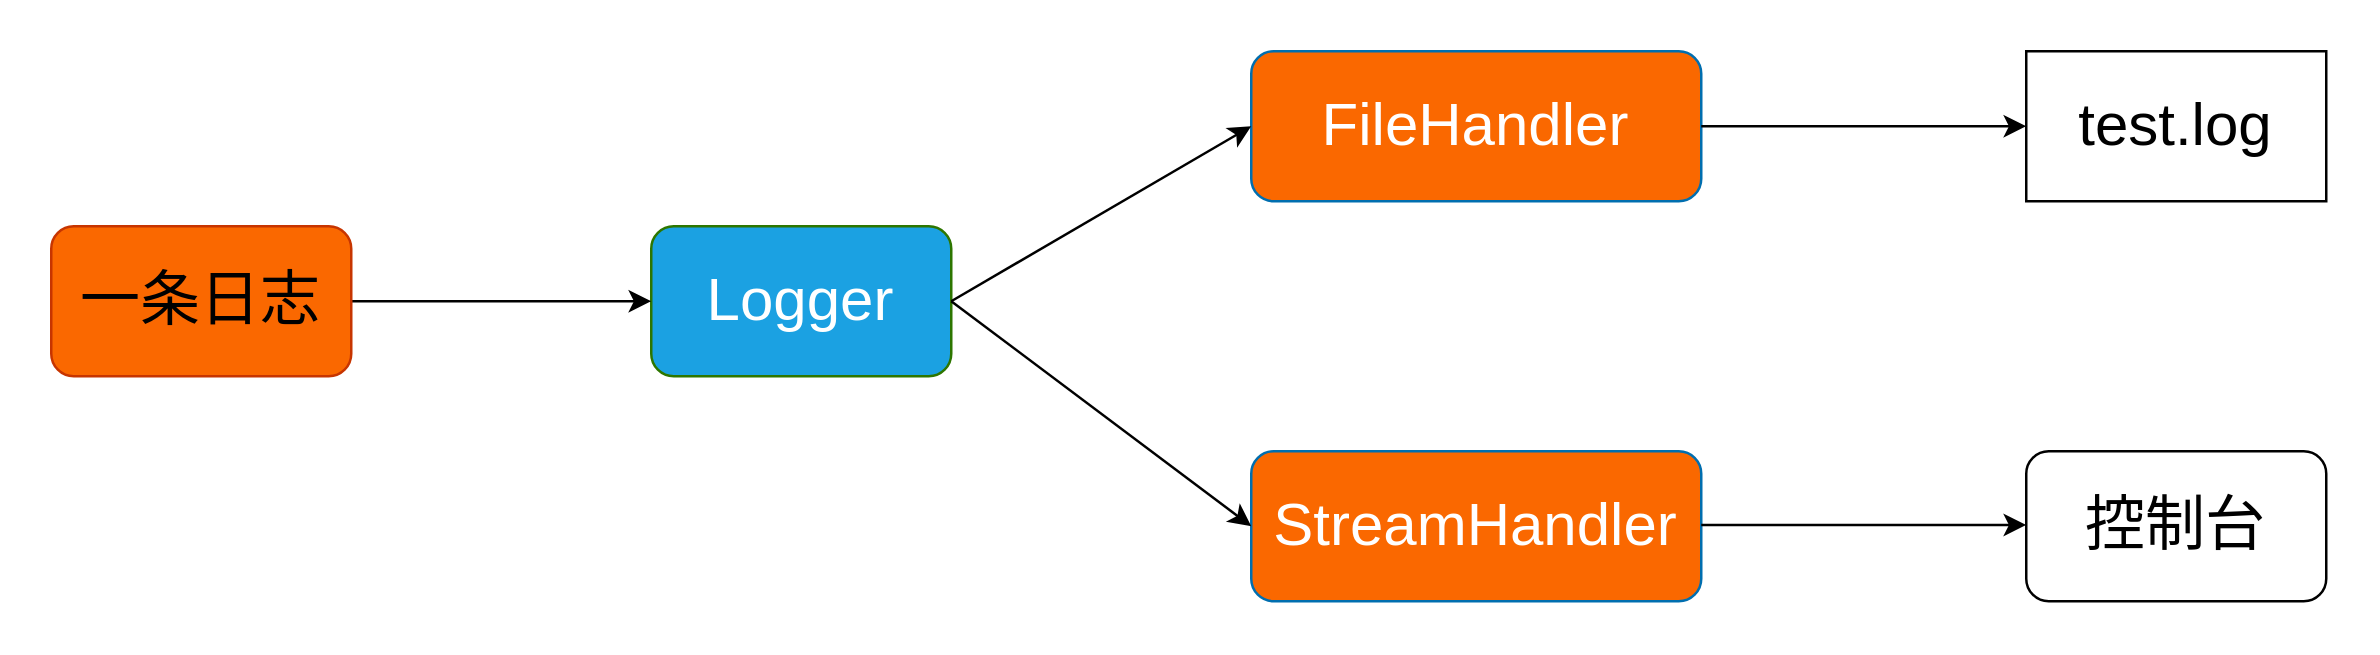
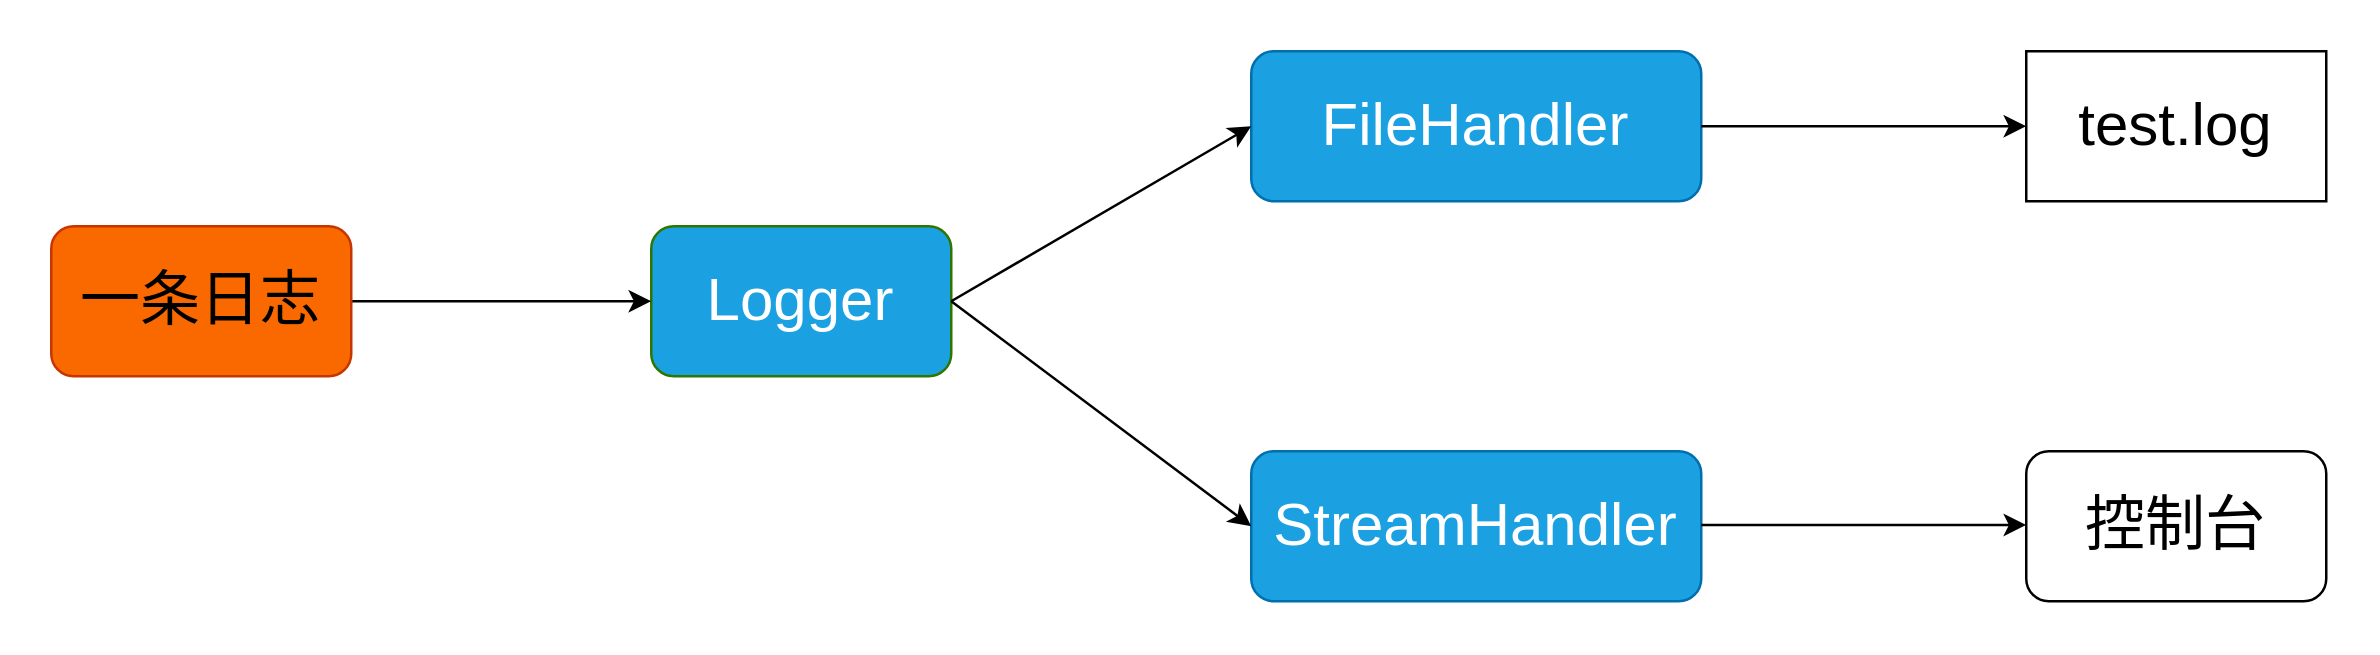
  <mxCell id="0" />
  <mxCell id="1" parent="0" />
  <mxCell id="2" value="&lt;font style=&quot;font-size: 24px;&quot;&gt;Logger&lt;/font&gt;" style="rounded=1;whiteSpace=wrap;html=1;fillColor=#1ba1e2;fontColor=#ffffff;strokeColor=#2D7600;" parent="1" vertex="1"><mxGeometry x="260" y="90" width="120" height="60" as="geometry" /></mxCell>
- <mxCell id="3" value="&lt;font style=&quot;font-size: 24px;&quot;&gt;FileHandler&lt;/font&gt;" style="rounded=1;whiteSpace=wrap;html=1;fillColor=#fa6800;fontColor=#ffffff;strokeColor=#006EAF;" parent="1" vertex="1"><mxGeometry x="500" y="20" width="180" height="60" as="geometry" /></mxCell>
- <mxCell id="4" value="&lt;font style=&quot;font-size: 24px;&quot;&gt;StreamHandler&lt;/font&gt;" style="rounded=1;whiteSpace=wrap;html=1;fillColor=#fa6800;fontColor=#ffffff;strokeColor=#006EAF;" parent="1" vertex="1"><mxGeometry x="500" y="180" width="180" height="60" as="geometry" /></mxCell>
+ <mxCell id="3" value="&lt;font style=&quot;font-size: 24px;&quot;&gt;FileHandler&lt;/font&gt;" style="rounded=1;whiteSpace=wrap;html=1;fillColor=#1ba1e2;fontColor=#ffffff;strokeColor=#006EAF;" parent="1" vertex="1"><mxGeometry x="500" y="20" width="180" height="60" as="geometry" /></mxCell>
+ <mxCell id="4" value="&lt;font style=&quot;font-size: 24px;&quot;&gt;StreamHandler&lt;/font&gt;" style="rounded=1;whiteSpace=wrap;html=1;fillColor=#1ba1e2;fontColor=#ffffff;strokeColor=#006EAF;" parent="1" vertex="1"><mxGeometry x="500" y="180" width="180" height="60" as="geometry" /></mxCell>
  <mxCell id="5" value="" style="endArrow=classic;html=1;rounded=0;fontSize=24;entryX=0;entryY=0.5;entryDx=0;entryDy=0;" parent="1" target="3" edge="1"><mxGeometry width="50" height="50" relative="1" as="geometry"><mxPoint x="380" y="120" as="sourcePoint" /><mxPoint x="430" y="70" as="targetPoint" /></mxGeometry></mxCell>
  <mxCell id="6" value="" style="endArrow=classic;html=1;rounded=0;fontSize=24;entryX=0;entryY=0.5;entryDx=0;entryDy=0;exitX=1;exitY=0.5;exitDx=0;exitDy=0;" parent="1" source="2" edge="1"><mxGeometry width="50" height="50" relative="1" as="geometry"><mxPoint x="380" y="280" as="sourcePoint" /><mxPoint x="500" y="210" as="targetPoint" /></mxGeometry></mxCell>
  <mxCell id="7" value="&lt;font style=&quot;font-size: 24px;&quot;&gt;test.log&lt;/font&gt;" style="whiteSpace=wrap;html=1;rounded=0;" parent="1" vertex="1"><mxGeometry x="810" y="20" width="120" height="60" as="geometry" /></mxCell>
  <mxCell id="8" value="&lt;span style=&quot;font-size: 24px;&quot;&gt;控制台&lt;/span&gt;" style="rounded=1;whiteSpace=wrap;html=1;" parent="1" vertex="1"><mxGeometry x="810" y="180" width="120" height="60" as="geometry" /></mxCell>
  <mxCell id="9" value="" style="endArrow=classic;html=1;rounded=0;fontSize=24;entryX=0;entryY=0.5;entryDx=0;entryDy=0;" parent="1" target="7" edge="1"><mxGeometry width="50" height="50" relative="1" as="geometry"><mxPoint x="680" y="50" as="sourcePoint" /><mxPoint x="800" y="-20" as="targetPoint" /></mxGeometry></mxCell>
  <mxCell id="10" value="" style="endArrow=classic;html=1;rounded=0;fontSize=24;entryX=0;entryY=0.5;entryDx=0;entryDy=0;" parent="1" edge="1"><mxGeometry width="50" height="50" relative="1" as="geometry"><mxPoint x="680" y="209.5" as="sourcePoint" /><mxPoint x="810" y="209.5" as="targetPoint" /></mxGeometry></mxCell>
  <mxCell id="11" value="" style="endArrow=classic;html=1;rounded=0;fontSize=24;entryX=0;entryY=0.5;entryDx=0;entryDy=0;" parent="1" edge="1"><mxGeometry width="50" height="50" relative="1" as="geometry"><mxPoint x="140" y="120" as="sourcePoint" /><mxPoint x="260" y="120" as="targetPoint" /></mxGeometry></mxCell>
  <mxCell id="12" value="一条日志" style="rounded=1;whiteSpace=wrap;html=1;fontSize=24;fillColor=#fa6800;fontColor=#000000;strokeColor=#C73500;" parent="1" vertex="1"><mxGeometry x="20" y="90" width="120" height="60" as="geometry" /></mxCell>
